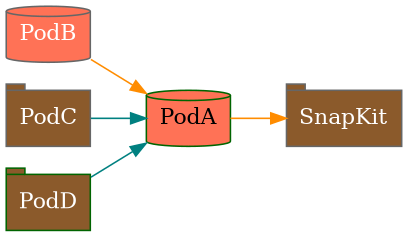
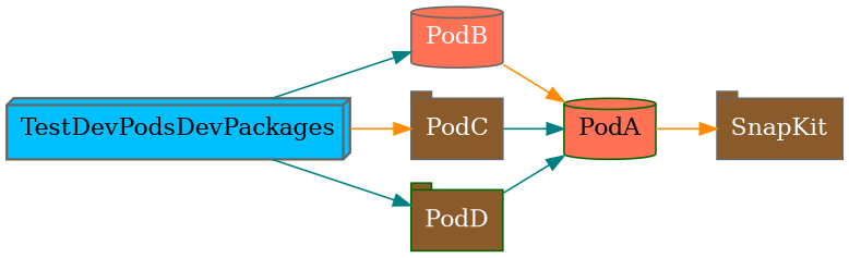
  digraph {
    rankdir=LR
    node [fillcolor=tan4 shape=tab style=filled color=gray40 fontcolor=white]
    edge [color=teal]
    PodA [fillcolor=coral1 shape=cylinder color=darkgreen fontcolor=""]
    SnapKit
    PodB [fillcolor=coral1 shape=cylinder]
    PodC
    PodD [color=darkgreen]
+   TestDevPodsDevPackages [fillcolor=deepskyblue penwidth=1.5 shape=box3d fontcolor=""]
    PodA -> SnapKit [color=darkorange]
    PodB -> PodA [color=darkorange]
    PodC -> PodA
    PodD -> PodA
+   TestDevPodsDevPackages -> PodB
+   TestDevPodsDevPackages -> PodC [color=darkorange]
+   TestDevPodsDevPackages -> PodD
  }
